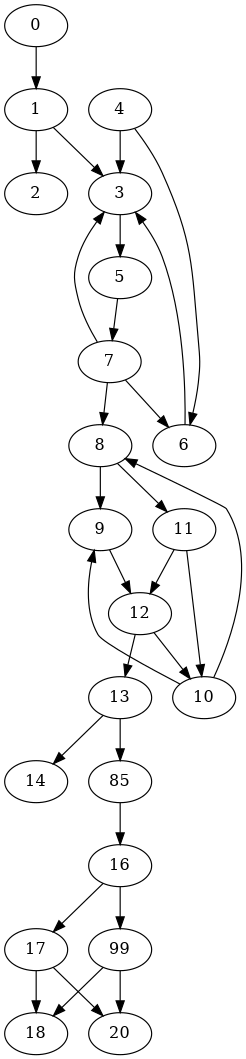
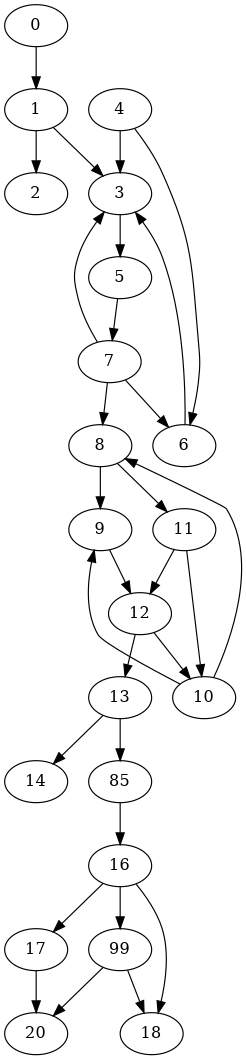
  digraph {
    edge [heightLimit=5 primaryType=sideStreet secondaryType=none village=Berlin weight=5]
    0
    1
    2
    3
    5
    7
    4
    6
    8
    9
    11
    12
    10
    13
    14
    n16 [label=85]
    16
    17
    18
    n20 [label=99]
    20
    0 -> 1 [weight=10]
    1 -> 2 [weight=10]
    1 -> 3 [weight=10]
    3 -> 5 [weight=10]
    5 -> 7 [weight=15]
    7 -> 3 [heightLimit=3 secondaryType=tunnel weight=15]
    7 -> 6 [secondaryType=oneWayStreet]
    7 -> 8 [primaryType=countyRoad village=Germany]
    4 -> 3 [heightLimit=4 primaryType=mainStreet weight=10]
    4 -> 6 [heightLimit=3 primaryType=mainStreet]
    6 -> 3 [heightLimit=4 primaryType=mainStreet weight=10]
    8 -> 9 [village=Hamburg weight=15]
    8 -> 11 [village=Hamburg]
    9 -> 12 [heightLimit=2 secondaryType=tunnel village=Hamburg weight=15]
    11 -> 12 [village=Hamburg weight=15]
    11 -> 10 [primaryType=mainStreet village=Hamburg]
    12 -> 10 [heightLimit=4 secondaryType=oneWayStreet village=Hamburg weight=10]
    12 -> 13 [primaryType=countyRoad village=Germany weight=10]
    10 -> 8 [heightLimit=4 secondaryType=oneWayStreet village=Hamburg]
    10 -> 9 [primaryType=mainStreet village=Hamburg]
    13 -> 14 [heightLimit=4 primaryType=mainStreet village=Saarbruecken]
    13 -> n16 [primaryType=countyRoad village=Germany weight=15]
    n16 -> 16 [village=Kiel weight=10]
    16 -> 17 [village=Kiel]
-   17 -> 18 [primaryType=mainStreet village=Kiel]
+   16 -> 18 [primaryType=mainStreet village=Kiel]
    16 -> n20 [primaryType=mainStreet village=Kiel weight=15]
    17 -> 20 [heightLimit=3 secondaryType=tunnel village=Kiel weight=10]
    n20 -> 18 [village=Kiel]
    n20 -> 20 [village=Kiel]
  }
